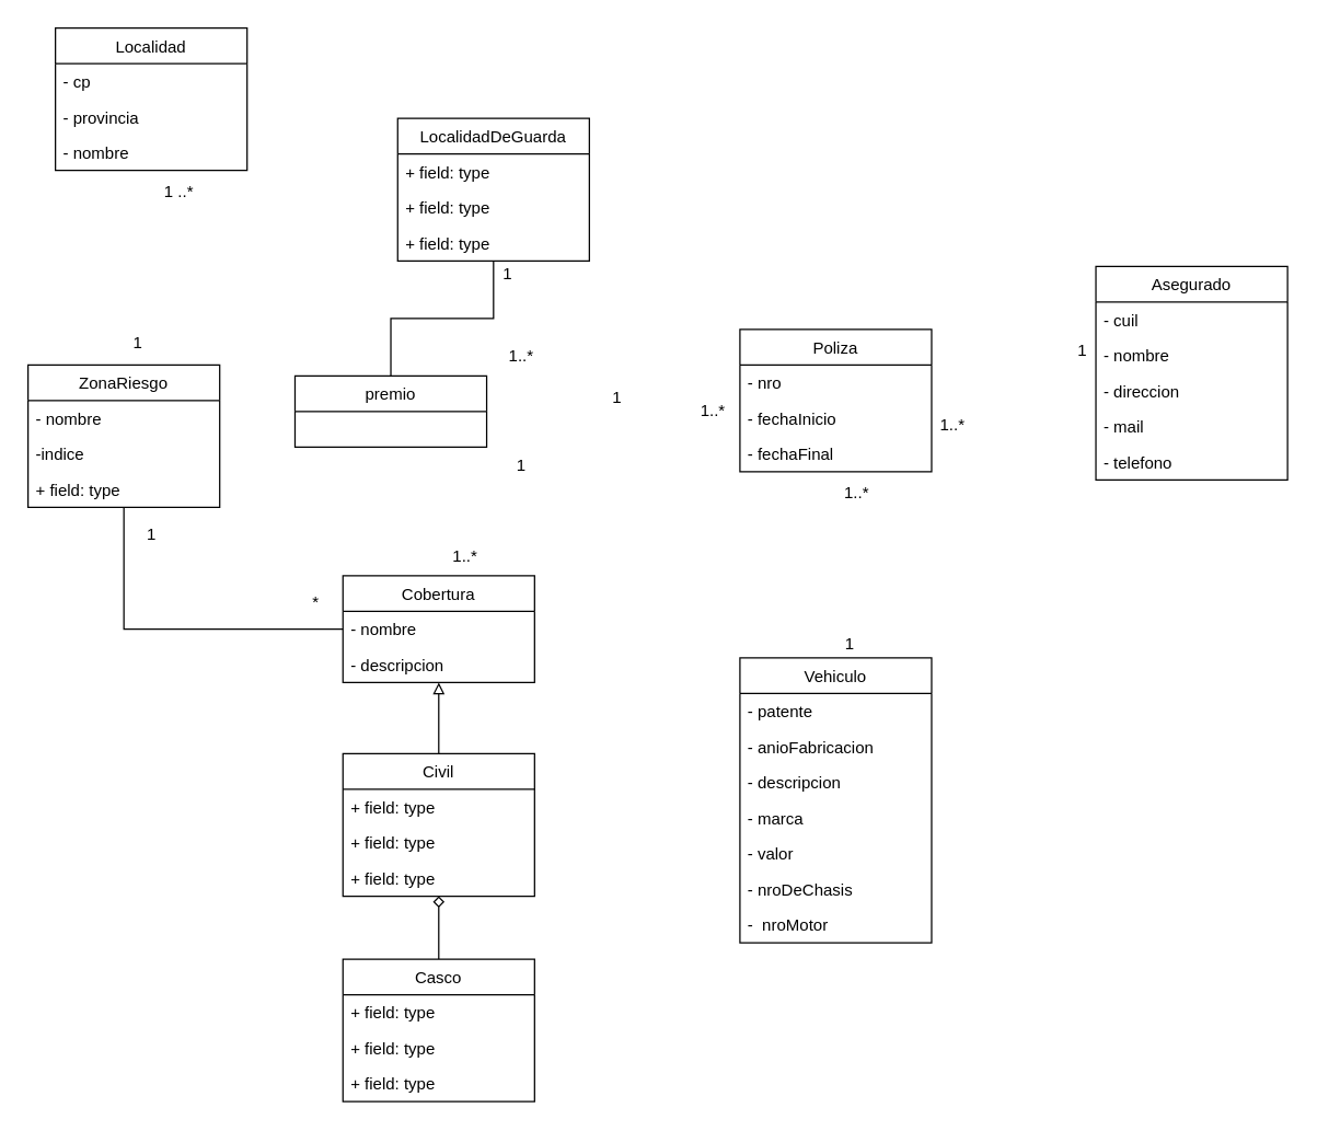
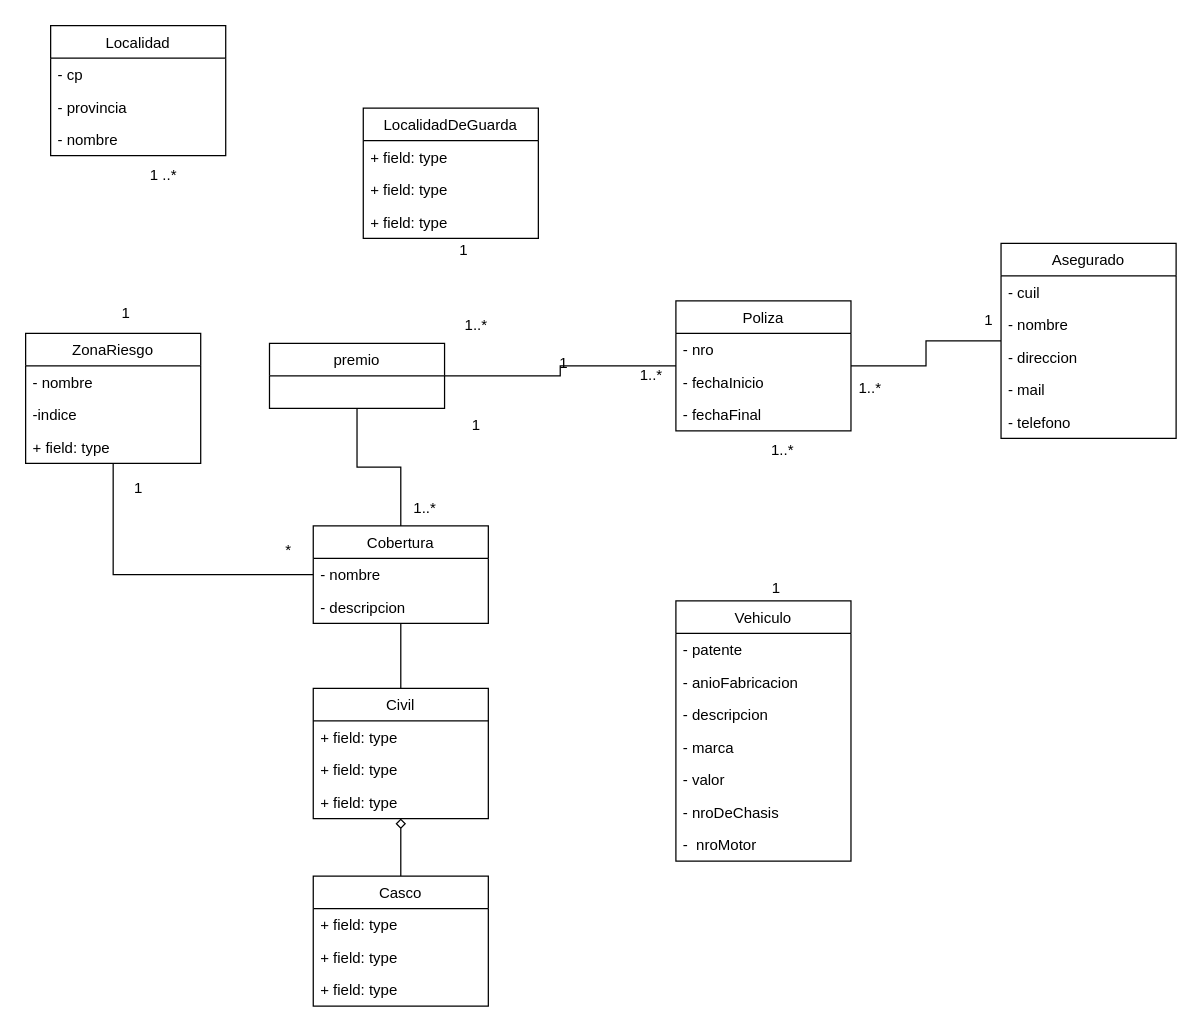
  <mxCell id="0" />
  <mxCell id="1" parent="0" />
+ <mxCell id="2" style="edgeStyle=orthogonalEdgeStyle;rounded=0;orthogonalLoop=1;jettySize=auto;html=1;endArrow=none;endFill=0;" edge="1" parent="1" source="3" target="9"><mxGeometry relative="1" as="geometry" /></mxCell>
  <mxCell id="3" value="Asegurado" style="swimlane;fontStyle=0;childLayout=stackLayout;horizontal=1;startSize=26;fillColor=none;horizontalStack=0;resizeParent=1;resizeParentMax=0;resizeLast=0;collapsible=1;marginBottom=0;" vertex="1" parent="1"><mxGeometry x="800" y="194" width="140" height="156" as="geometry" /></mxCell>
  <mxCell id="4" value="- cuil" style="text;strokeColor=none;fillColor=none;align=left;verticalAlign=top;spacingLeft=4;spacingRight=4;overflow=hidden;rotatable=0;points=[[0,0.5],[1,0.5]];portConstraint=eastwest;" vertex="1" parent="3"><mxGeometry y="26" width="140" height="26" as="geometry" /></mxCell>
  <mxCell id="5" value="- nombre" style="text;strokeColor=none;fillColor=none;align=left;verticalAlign=top;spacingLeft=4;spacingRight=4;overflow=hidden;rotatable=0;points=[[0,0.5],[1,0.5]];portConstraint=eastwest;" vertex="1" parent="3"><mxGeometry y="52" width="140" height="26" as="geometry" /></mxCell>
  <mxCell id="6" value="- direccion" style="text;strokeColor=none;fillColor=none;align=left;verticalAlign=top;spacingLeft=4;spacingRight=4;overflow=hidden;rotatable=0;points=[[0,0.5],[1,0.5]];portConstraint=eastwest;" vertex="1" parent="3"><mxGeometry y="78" width="140" height="26" as="geometry" /></mxCell>
  <mxCell id="7" value="- mail" style="text;strokeColor=none;fillColor=none;align=left;verticalAlign=top;spacingLeft=4;spacingRight=4;overflow=hidden;rotatable=0;points=[[0,0.5],[1,0.5]];portConstraint=eastwest;" vertex="1" parent="3"><mxGeometry y="104" width="140" height="26" as="geometry" /></mxCell>
  <mxCell id="8" value="- telefono" style="text;strokeColor=none;fillColor=none;align=left;verticalAlign=top;spacingLeft=4;spacingRight=4;overflow=hidden;rotatable=0;points=[[0,0.5],[1,0.5]];portConstraint=eastwest;" vertex="1" parent="3"><mxGeometry y="130" width="140" height="26" as="geometry" /></mxCell>
  <mxCell id="9" value="Poliza" style="swimlane;fontStyle=0;childLayout=stackLayout;horizontal=1;startSize=26;fillColor=none;horizontalStack=0;resizeParent=1;resizeParentMax=0;resizeLast=0;collapsible=1;marginBottom=0;" vertex="1" parent="1"><mxGeometry x="540" y="240" width="140" height="104" as="geometry" /></mxCell>
  <mxCell id="10" value="- nro" style="text;strokeColor=none;fillColor=none;align=left;verticalAlign=top;spacingLeft=4;spacingRight=4;overflow=hidden;rotatable=0;points=[[0,0.5],[1,0.5]];portConstraint=eastwest;" vertex="1" parent="9"><mxGeometry y="26" width="140" height="26" as="geometry" /></mxCell>
  <mxCell id="11" value="- fechaInicio" style="text;strokeColor=none;fillColor=none;align=left;verticalAlign=top;spacingLeft=4;spacingRight=4;overflow=hidden;rotatable=0;points=[[0,0.5],[1,0.5]];portConstraint=eastwest;" vertex="1" parent="9"><mxGeometry y="52" width="140" height="26" as="geometry" /></mxCell>
  <mxCell id="12" value="- fechaFinal" style="text;strokeColor=none;fillColor=none;align=left;verticalAlign=top;spacingLeft=4;spacingRight=4;overflow=hidden;rotatable=0;points=[[0,0.5],[1,0.5]];portConstraint=eastwest;" vertex="1" parent="9"><mxGeometry y="78" width="140" height="26" as="geometry" /></mxCell>
  <mxCell id="13" value="Vehiculo" style="swimlane;fontStyle=0;childLayout=stackLayout;horizontal=1;startSize=26;fillColor=none;horizontalStack=0;resizeParent=1;resizeParentMax=0;resizeLast=0;collapsible=1;marginBottom=0;" vertex="1" parent="1"><mxGeometry x="540" y="480" width="140" height="208" as="geometry" /></mxCell>
  <mxCell id="14" value="- patente" style="text;strokeColor=none;fillColor=none;align=left;verticalAlign=top;spacingLeft=4;spacingRight=4;overflow=hidden;rotatable=0;points=[[0,0.5],[1,0.5]];portConstraint=eastwest;" vertex="1" parent="13"><mxGeometry y="26" width="140" height="26" as="geometry" /></mxCell>
  <mxCell id="15" value="- anioFabricacion" style="text;strokeColor=none;fillColor=none;align=left;verticalAlign=top;spacingLeft=4;spacingRight=4;overflow=hidden;rotatable=0;points=[[0,0.5],[1,0.5]];portConstraint=eastwest;" vertex="1" parent="13"><mxGeometry y="52" width="140" height="26" as="geometry" /></mxCell>
  <mxCell id="16" value="- descripcion" style="text;strokeColor=none;fillColor=none;align=left;verticalAlign=top;spacingLeft=4;spacingRight=4;overflow=hidden;rotatable=0;points=[[0,0.5],[1,0.5]];portConstraint=eastwest;" vertex="1" parent="13"><mxGeometry y="78" width="140" height="26" as="geometry" /></mxCell>
  <mxCell id="17" value="- marca" style="text;strokeColor=none;fillColor=none;align=left;verticalAlign=top;spacingLeft=4;spacingRight=4;overflow=hidden;rotatable=0;points=[[0,0.5],[1,0.5]];portConstraint=eastwest;" vertex="1" parent="13"><mxGeometry y="104" width="140" height="26" as="geometry" /></mxCell>
  <mxCell id="18" value="- valor" style="text;strokeColor=none;fillColor=none;align=left;verticalAlign=top;spacingLeft=4;spacingRight=4;overflow=hidden;rotatable=0;points=[[0,0.5],[1,0.5]];portConstraint=eastwest;" vertex="1" parent="13"><mxGeometry y="130" width="140" height="26" as="geometry" /></mxCell>
  <mxCell id="19" value="- nroDeChasis" style="text;strokeColor=none;fillColor=none;align=left;verticalAlign=top;spacingLeft=4;spacingRight=4;overflow=hidden;rotatable=0;points=[[0,0.5],[1,0.5]];portConstraint=eastwest;" vertex="1" parent="13"><mxGeometry y="156" width="140" height="26" as="geometry" /></mxCell>
  <mxCell id="20" value="-  nroMotor" style="text;strokeColor=none;fillColor=none;align=left;verticalAlign=top;spacingLeft=4;spacingRight=4;overflow=hidden;rotatable=0;points=[[0,0.5],[1,0.5]];portConstraint=eastwest;" vertex="1" parent="13"><mxGeometry y="182" width="140" height="26" as="geometry" /></mxCell>
  <mxCell id="21" value="Localidad" style="swimlane;fontStyle=0;childLayout=stackLayout;horizontal=1;startSize=26;fillColor=none;horizontalStack=0;resizeParent=1;resizeParentMax=0;resizeLast=0;collapsible=1;marginBottom=0;" vertex="1" parent="1"><mxGeometry x="40" y="20" width="140" height="104" as="geometry" /></mxCell>
  <mxCell id="22" value="- cp" style="text;strokeColor=none;fillColor=none;align=left;verticalAlign=top;spacingLeft=4;spacingRight=4;overflow=hidden;rotatable=0;points=[[0,0.5],[1,0.5]];portConstraint=eastwest;" vertex="1" parent="21"><mxGeometry y="26" width="140" height="26" as="geometry" /></mxCell>
  <mxCell id="23" value="- provincia" style="text;strokeColor=none;fillColor=none;align=left;verticalAlign=top;spacingLeft=4;spacingRight=4;overflow=hidden;rotatable=0;points=[[0,0.5],[1,0.5]];portConstraint=eastwest;" vertex="1" parent="21"><mxGeometry y="52" width="140" height="26" as="geometry" /></mxCell>
  <mxCell id="24" value="- nombre" style="text;strokeColor=none;fillColor=none;align=left;verticalAlign=top;spacingLeft=4;spacingRight=4;overflow=hidden;rotatable=0;points=[[0,0.5],[1,0.5]];portConstraint=eastwest;" vertex="1" parent="21"><mxGeometry y="78" width="140" height="26" as="geometry" /></mxCell>
  <mxCell id="25" style="edgeStyle=orthogonalEdgeStyle;rounded=0;orthogonalLoop=1;jettySize=auto;html=1;endArrow=none;endFill=0;" edge="1" parent="1" source="26" target="32"><mxGeometry relative="1" as="geometry" /></mxCell>
  <mxCell id="26" value="ZonaRiesgo" style="swimlane;fontStyle=0;childLayout=stackLayout;horizontal=1;startSize=26;fillColor=none;horizontalStack=0;resizeParent=1;resizeParentMax=0;resizeLast=0;collapsible=1;marginBottom=0;" vertex="1" parent="1"><mxGeometry x="20" y="266" width="140" height="104" as="geometry" /></mxCell>
  <mxCell id="27" value="- nombre" style="text;strokeColor=none;fillColor=none;align=left;verticalAlign=top;spacingLeft=4;spacingRight=4;overflow=hidden;rotatable=0;points=[[0,0.5],[1,0.5]];portConstraint=eastwest;" vertex="1" parent="26"><mxGeometry y="26" width="140" height="26" as="geometry" /></mxCell>
  <mxCell id="28" value="-indice" style="text;strokeColor=none;fillColor=none;align=left;verticalAlign=top;spacingLeft=4;spacingRight=4;overflow=hidden;rotatable=0;points=[[0,0.5],[1,0.5]];portConstraint=eastwest;" vertex="1" parent="26"><mxGeometry y="52" width="140" height="26" as="geometry" /></mxCell>
  <mxCell id="29" value="+ field: type" style="text;strokeColor=none;fillColor=none;align=left;verticalAlign=top;spacingLeft=4;spacingRight=4;overflow=hidden;rotatable=0;points=[[0,0.5],[1,0.5]];portConstraint=eastwest;" vertex="1" parent="26"><mxGeometry y="78" width="140" height="26" as="geometry" /></mxCell>
+ <mxCell id="30" style="edgeStyle=orthogonalEdgeStyle;rounded=0;orthogonalLoop=1;jettySize=auto;html=1;endArrow=none;endFill=0;" edge="1" parent="1" source="31" target="55"><mxGeometry relative="1" as="geometry" /></mxCell>
  <mxCell id="31" value="Cobertura" style="swimlane;fontStyle=0;childLayout=stackLayout;horizontal=1;startSize=26;fillColor=none;horizontalStack=0;resizeParent=1;resizeParentMax=0;resizeLast=0;collapsible=1;marginBottom=0;" vertex="1" parent="1"><mxGeometry x="250" y="420" width="140" height="78" as="geometry" /></mxCell>
  <mxCell id="32" value="- nombre" style="text;strokeColor=none;fillColor=none;align=left;verticalAlign=top;spacingLeft=4;spacingRight=4;overflow=hidden;rotatable=0;points=[[0,0.5],[1,0.5]];portConstraint=eastwest;" vertex="1" parent="31"><mxGeometry y="26" width="140" height="26" as="geometry" /></mxCell>
  <mxCell id="33" value="- descripcion" style="text;strokeColor=none;fillColor=none;align=left;verticalAlign=top;spacingLeft=4;spacingRight=4;overflow=hidden;rotatable=0;points=[[0,0.5],[1,0.5]];portConstraint=eastwest;" vertex="1" parent="31"><mxGeometry y="52" width="140" height="26" as="geometry" /></mxCell>
  <mxCell id="34" style="edgeStyle=orthogonalEdgeStyle;rounded=0;orthogonalLoop=1;jettySize=auto;html=1;endArrow=diamond;endFill=0;" edge="1" parent="1" source="35" target="40"><mxGeometry relative="1" as="geometry" /></mxCell>
  <mxCell id="35" value="Casco" style="swimlane;fontStyle=0;childLayout=stackLayout;horizontal=1;startSize=26;fillColor=none;horizontalStack=0;resizeParent=1;resizeParentMax=0;resizeLast=0;collapsible=1;marginBottom=0;" vertex="1" parent="1"><mxGeometry x="250" y="700" width="140" height="104" as="geometry" /></mxCell>
  <mxCell id="36" value="+ field: type" style="text;strokeColor=none;fillColor=none;align=left;verticalAlign=top;spacingLeft=4;spacingRight=4;overflow=hidden;rotatable=0;points=[[0,0.5],[1,0.5]];portConstraint=eastwest;" vertex="1" parent="35"><mxGeometry y="26" width="140" height="26" as="geometry" /></mxCell>
  <mxCell id="37" value="+ field: type" style="text;strokeColor=none;fillColor=none;align=left;verticalAlign=top;spacingLeft=4;spacingRight=4;overflow=hidden;rotatable=0;points=[[0,0.5],[1,0.5]];portConstraint=eastwest;" vertex="1" parent="35"><mxGeometry y="52" width="140" height="26" as="geometry" /></mxCell>
  <mxCell id="38" value="+ field: type" style="text;strokeColor=none;fillColor=none;align=left;verticalAlign=top;spacingLeft=4;spacingRight=4;overflow=hidden;rotatable=0;points=[[0,0.5],[1,0.5]];portConstraint=eastwest;" vertex="1" parent="35"><mxGeometry y="78" width="140" height="26" as="geometry" /></mxCell>
- <mxCell id="39" style="edgeStyle=orthogonalEdgeStyle;rounded=0;orthogonalLoop=1;jettySize=auto;html=1;endArrow=block;endFill=0;" edge="1" parent="1" source="40" target="31"><mxGeometry relative="1" as="geometry" /></mxCell>
+ <mxCell id="39" style="edgeStyle=orthogonalEdgeStyle;rounded=0;orthogonalLoop=1;jettySize=auto;html=1;endArrow=none;endFill=0;" edge="1" parent="1" source="40" target="31"><mxGeometry relative="1" as="geometry" /></mxCell>
  <mxCell id="40" value="Civil" style="swimlane;fontStyle=0;childLayout=stackLayout;horizontal=1;startSize=26;fillColor=none;horizontalStack=0;resizeParent=1;resizeParentMax=0;resizeLast=0;collapsible=1;marginBottom=0;" vertex="1" parent="1"><mxGeometry x="250" y="550" width="140" height="104" as="geometry" /></mxCell>
  <mxCell id="41" value="+ field: type" style="text;strokeColor=none;fillColor=none;align=left;verticalAlign=top;spacingLeft=4;spacingRight=4;overflow=hidden;rotatable=0;points=[[0,0.5],[1,0.5]];portConstraint=eastwest;" vertex="1" parent="40"><mxGeometry y="26" width="140" height="26" as="geometry" /></mxCell>
  <mxCell id="42" value="+ field: type" style="text;strokeColor=none;fillColor=none;align=left;verticalAlign=top;spacingLeft=4;spacingRight=4;overflow=hidden;rotatable=0;points=[[0,0.5],[1,0.5]];portConstraint=eastwest;" vertex="1" parent="40"><mxGeometry y="52" width="140" height="26" as="geometry" /></mxCell>
  <mxCell id="43" value="+ field: type" style="text;strokeColor=none;fillColor=none;align=left;verticalAlign=top;spacingLeft=4;spacingRight=4;overflow=hidden;rotatable=0;points=[[0,0.5],[1,0.5]];portConstraint=eastwest;" vertex="1" parent="40"><mxGeometry y="78" width="140" height="26" as="geometry" /></mxCell>
  <mxCell id="44" value="1 ..*" style="text;html=1;align=center;verticalAlign=middle;resizable=0;points=[];autosize=1;" vertex="1" parent="1"><mxGeometry x="110" y="130" width="40" height="20" as="geometry" /></mxCell>
  <mxCell id="45" value="1" style="text;html=1;align=center;verticalAlign=middle;resizable=0;points=[];autosize=1;" vertex="1" parent="1"><mxGeometry x="90" y="240" width="20" height="20" as="geometry" /></mxCell>
  <mxCell id="46" value="1" style="text;html=1;align=center;verticalAlign=middle;resizable=0;points=[];autosize=1;" vertex="1" parent="1"><mxGeometry x="100" y="380" width="20" height="20" as="geometry" /></mxCell>
  <mxCell id="47" value="*" style="text;html=1;align=center;verticalAlign=middle;resizable=0;points=[];autosize=1;" vertex="1" parent="1"><mxGeometry x="220" y="430" width="20" height="20" as="geometry" /></mxCell>
  <mxCell id="48" value="1" style="text;html=1;align=center;verticalAlign=middle;resizable=0;points=[];autosize=1;" vertex="1" parent="1"><mxGeometry x="610" y="460" width="20" height="20" as="geometry" /></mxCell>
  <mxCell id="49" value="1..*" style="text;html=1;align=center;verticalAlign=middle;resizable=0;points=[];autosize=1;" vertex="1" parent="1"><mxGeometry x="610" y="350" width="30" height="20" as="geometry" /></mxCell>
  <mxCell id="50" value="1..*" style="text;html=1;align=center;verticalAlign=middle;resizable=0;points=[];autosize=1;" vertex="1" parent="1"><mxGeometry x="324" y="396" width="30" height="20" as="geometry" /></mxCell>
  <mxCell id="51" value="1..*" style="text;html=1;align=center;verticalAlign=middle;resizable=0;points=[];autosize=1;" vertex="1" parent="1"><mxGeometry x="505" y="290" width="30" height="20" as="geometry" /></mxCell>
  <mxCell id="52" value="1" style="text;html=1;align=center;verticalAlign=middle;resizable=0;points=[];autosize=1;" vertex="1" parent="1"><mxGeometry x="780" y="246" width="20" height="20" as="geometry" /></mxCell>
  <mxCell id="53" value="1..*" style="text;html=1;align=center;verticalAlign=middle;resizable=0;points=[];autosize=1;" vertex="1" parent="1"><mxGeometry x="680" y="300" width="30" height="20" as="geometry" /></mxCell>
+ <mxCell id="54" style="edgeStyle=orthogonalEdgeStyle;rounded=0;orthogonalLoop=1;jettySize=auto;html=1;endArrow=none;endFill=0;" edge="1" parent="1" source="55" target="9"><mxGeometry relative="1" as="geometry" /></mxCell>
  <mxCell id="55" value="premio" style="swimlane;fontStyle=0;childLayout=stackLayout;horizontal=1;startSize=26;fillColor=none;horizontalStack=0;resizeParent=1;resizeParentMax=0;resizeLast=0;collapsible=1;marginBottom=0;" vertex="1" parent="1"><mxGeometry x="215" y="274" width="140" height="52" as="geometry" /></mxCell>
- <mxCell id="56" style="edgeStyle=orthogonalEdgeStyle;rounded=0;orthogonalLoop=1;jettySize=auto;html=1;endArrow=none;endFill=0;" edge="1" parent="1" source="57" target="55"><mxGeometry relative="1" as="geometry" /></mxCell>
  <mxCell id="57" value="LocalidadDeGuarda" style="swimlane;fontStyle=0;childLayout=stackLayout;horizontal=1;startSize=26;fillColor=none;horizontalStack=0;resizeParent=1;resizeParentMax=0;resizeLast=0;collapsible=1;marginBottom=0;" vertex="1" parent="1"><mxGeometry x="290" y="86" width="140" height="104" as="geometry" /></mxCell>
  <mxCell id="58" value="+ field: type" style="text;strokeColor=none;fillColor=none;align=left;verticalAlign=top;spacingLeft=4;spacingRight=4;overflow=hidden;rotatable=0;points=[[0,0.5],[1,0.5]];portConstraint=eastwest;" vertex="1" parent="57"><mxGeometry y="26" width="140" height="26" as="geometry" /></mxCell>
  <mxCell id="59" value="+ field: type" style="text;strokeColor=none;fillColor=none;align=left;verticalAlign=top;spacingLeft=4;spacingRight=4;overflow=hidden;rotatable=0;points=[[0,0.5],[1,0.5]];portConstraint=eastwest;" vertex="1" parent="57"><mxGeometry y="52" width="140" height="26" as="geometry" /></mxCell>
  <mxCell id="60" value="+ field: type" style="text;strokeColor=none;fillColor=none;align=left;verticalAlign=top;spacingLeft=4;spacingRight=4;overflow=hidden;rotatable=0;points=[[0,0.5],[1,0.5]];portConstraint=eastwest;" vertex="1" parent="57"><mxGeometry y="78" width="140" height="26" as="geometry" /></mxCell>
  <mxCell id="61" value="1..*" style="text;html=1;align=center;verticalAlign=middle;resizable=0;points=[];autosize=1;" vertex="1" parent="1"><mxGeometry x="365" y="250" width="30" height="20" as="geometry" /></mxCell>
  <mxCell id="62" value="1" style="text;html=1;align=center;verticalAlign=middle;resizable=0;points=[];autosize=1;" vertex="1" parent="1"><mxGeometry x="360" y="190" width="20" height="20" as="geometry" /></mxCell>
  <mxCell id="63" value="1" style="text;html=1;align=center;verticalAlign=middle;resizable=0;points=[];autosize=1;" vertex="1" parent="1"><mxGeometry x="440" y="280" width="20" height="20" as="geometry" /></mxCell>
  <mxCell id="64" value="1" style="text;html=1;align=center;verticalAlign=middle;resizable=0;points=[];autosize=1;" vertex="1" parent="1"><mxGeometry x="370" y="330" width="20" height="20" as="geometry" /></mxCell>
